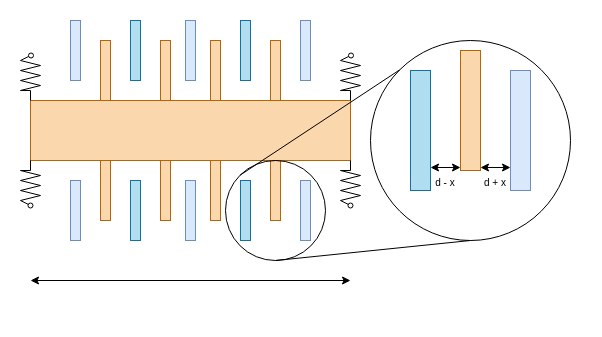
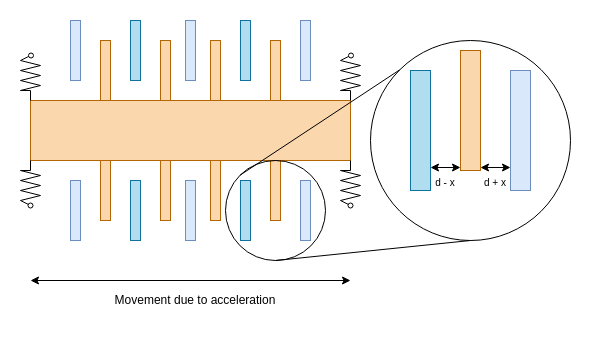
  <mxCell id="0" />
  <mxCell id="1" parent="0" />
  <mxCell id="2" value="" style="ellipse;whiteSpace=wrap;html=1;aspect=fixed;" vertex="1" parent="1"><mxGeometry x="370" y="40" width="200" height="200" as="geometry" /></mxCell>
  <mxCell id="3" value="" style="rounded=0;whiteSpace=wrap;html=1;fillColor=#fad7ac;strokeColor=#b46504;" vertex="1" parent="1"><mxGeometry x="30" y="100" width="320" height="60" as="geometry" /></mxCell>
  <mxCell id="4" value="" style="rounded=0;whiteSpace=wrap;html=1;fillColor=#dae8fc;strokeColor=#6c8ebf;" vertex="1" parent="1"><mxGeometry x="70" y="20" width="10" height="60" as="geometry" /></mxCell>
  <mxCell id="5" value="" style="rounded=0;whiteSpace=wrap;html=1;fillColor=#fad7ac;strokeColor=#b46504;" vertex="1" parent="1"><mxGeometry x="100" y="40" width="10" height="60" as="geometry" /></mxCell>
  <mxCell id="6" value="" style="rounded=0;whiteSpace=wrap;html=1;fillColor=#b1ddf0;strokeColor=#10739e;" vertex="1" parent="1"><mxGeometry x="130" y="20" width="10" height="60" as="geometry" /></mxCell>
  <mxCell id="7" value="" style="rounded=0;whiteSpace=wrap;html=1;fillColor=#fad7ac;strokeColor=#b46504;" vertex="1" parent="1"><mxGeometry x="160" y="40" width="10" height="60" as="geometry" /></mxCell>
  <mxCell id="8" value="" style="rounded=0;whiteSpace=wrap;html=1;fillColor=#dae8fc;strokeColor=#6c8ebf;" vertex="1" parent="1"><mxGeometry x="185" y="20" width="10" height="60" as="geometry" /></mxCell>
  <mxCell id="9" value="" style="rounded=0;whiteSpace=wrap;html=1;fillColor=#fad7ac;strokeColor=#b46504;" vertex="1" parent="1"><mxGeometry x="210" y="40" width="10" height="60" as="geometry" /></mxCell>
  <mxCell id="10" value="" style="rounded=0;whiteSpace=wrap;html=1;fillColor=#b1ddf0;strokeColor=#10739e;" vertex="1" parent="1"><mxGeometry x="240" y="20" width="10" height="60" as="geometry" /></mxCell>
  <mxCell id="11" value="" style="rounded=0;whiteSpace=wrap;html=1;fillColor=#fad7ac;strokeColor=#b46504;" vertex="1" parent="1"><mxGeometry x="270" y="40" width="10" height="60" as="geometry" /></mxCell>
  <mxCell id="12" value="" style="rounded=0;whiteSpace=wrap;html=1;fillColor=#dae8fc;strokeColor=#6c8ebf;" vertex="1" parent="1"><mxGeometry x="300" y="20" width="10" height="60" as="geometry" /></mxCell>
  <mxCell id="13" value="" style="rounded=0;whiteSpace=wrap;html=1;fillColor=#dae8fc;strokeColor=#6c8ebf;" vertex="1" parent="1"><mxGeometry x="70" y="180" width="10" height="60" as="geometry" /></mxCell>
  <mxCell id="14" value="" style="rounded=0;whiteSpace=wrap;html=1;fillColor=#fad7ac;strokeColor=#b46504;" vertex="1" parent="1"><mxGeometry x="100" y="160" width="10" height="60" as="geometry" /></mxCell>
  <mxCell id="15" value="" style="rounded=0;whiteSpace=wrap;html=1;fillColor=#b1ddf0;strokeColor=#10739e;" vertex="1" parent="1"><mxGeometry x="130" y="180" width="10" height="60" as="geometry" /></mxCell>
  <mxCell id="16" value="" style="rounded=0;whiteSpace=wrap;html=1;fillColor=#fad7ac;strokeColor=#b46504;" vertex="1" parent="1"><mxGeometry x="160" y="160" width="10" height="60" as="geometry" /></mxCell>
  <mxCell id="17" value="" style="rounded=0;whiteSpace=wrap;html=1;fillColor=#dae8fc;strokeColor=#6c8ebf;" vertex="1" parent="1"><mxGeometry x="185" y="180" width="10" height="60" as="geometry" /></mxCell>
  <mxCell id="18" value="" style="rounded=0;whiteSpace=wrap;html=1;fillColor=#fad7ac;strokeColor=#b46504;" vertex="1" parent="1"><mxGeometry x="210" y="160" width="10" height="60" as="geometry" /></mxCell>
  <mxCell id="19" value="" style="rounded=0;whiteSpace=wrap;html=1;fillColor=#b1ddf0;strokeColor=#10739e;" vertex="1" parent="1"><mxGeometry x="240" y="180" width="10" height="60" as="geometry" /></mxCell>
  <mxCell id="20" value="" style="rounded=0;whiteSpace=wrap;html=1;fillColor=#fad7ac;strokeColor=#b46504;" vertex="1" parent="1"><mxGeometry x="270" y="160" width="10" height="60" as="geometry" /></mxCell>
  <mxCell id="21" value="" style="rounded=0;whiteSpace=wrap;html=1;fillColor=#dae8fc;strokeColor=#6c8ebf;" vertex="1" parent="1"><mxGeometry x="300" y="180" width="10" height="60" as="geometry" /></mxCell>
  <mxCell id="22" value="" style="endArrow=classic;startArrow=classic;html=1;rounded=0;" edge="1" parent="1"><mxGeometry width="50" height="50" relative="1" as="geometry"><mxPoint x="30" y="280" as="sourcePoint" /><mxPoint x="350" y="280" as="targetPoint" /></mxGeometry></mxCell>
+ <mxCell id="23" value="Movement due to acceleration" style="text;html=1;align=center;verticalAlign=middle;whiteSpace=wrap;rounded=0;" vertex="1" parent="1"><mxGeometry x="95" y="285" width="200" height="30" as="geometry" /></mxCell>
  <mxCell id="24" value="" style="rounded=0;whiteSpace=wrap;html=1;rotation=90;fillColor=#b1ddf0;strokeColor=#10739e;" vertex="1" parent="1"><mxGeometry x="360" y="120" width="120" height="20" as="geometry" /></mxCell>
  <mxCell id="25" value="" style="rounded=0;whiteSpace=wrap;html=1;rotation=90;fillColor=#fad7ac;strokeColor=#b46504;" vertex="1" parent="1"><mxGeometry x="410" y="100" width="120" height="20" as="geometry" /></mxCell>
  <mxCell id="26" value="" style="rounded=0;whiteSpace=wrap;html=1;rotation=90;fillColor=#dae8fc;strokeColor=#6c8ebf;" vertex="1" parent="1"><mxGeometry x="460" y="120" width="120" height="20" as="geometry" /></mxCell>
  <mxCell id="27" value="" style="endArrow=classic;startArrow=classic;html=1;rounded=0;" edge="1" parent="1"><mxGeometry width="50" height="50" relative="1" as="geometry"><mxPoint x="430" y="167" as="sourcePoint" /><mxPoint x="460" y="167" as="targetPoint" /></mxGeometry></mxCell>
  <mxCell id="28" value="" style="endArrow=classic;startArrow=classic;html=1;rounded=0;entryX=0.75;entryY=1;entryDx=0;entryDy=0;" edge="1" parent="1"><mxGeometry width="50" height="50" relative="1" as="geometry"><mxPoint x="480" y="167" as="sourcePoint" /><mxPoint x="510" y="167" as="targetPoint" /></mxGeometry></mxCell>
  <mxCell id="29" value="" style="endArrow=none;html=1;rounded=0;entryX=0;entryY=0;entryDx=0;entryDy=0;exitX=0;exitY=0;exitDx=0;exitDy=0;" edge="1" parent="1" source="55" target="2"><mxGeometry width="50" height="50" relative="1" as="geometry"><mxPoint x="330" y="290" as="sourcePoint" /><mxPoint x="380" y="240" as="targetPoint" /></mxGeometry></mxCell>
  <mxCell id="30" value="" style="endArrow=none;html=1;rounded=0;entryX=0.5;entryY=1;entryDx=0;entryDy=0;exitX=0.5;exitY=1;exitDx=0;exitDy=0;" edge="1" parent="1" source="55" target="2"><mxGeometry width="50" height="50" relative="1" as="geometry"><mxPoint x="250" y="185" as="sourcePoint" /><mxPoint x="409" y="79" as="targetPoint" /></mxGeometry></mxCell>
  <mxCell id="31" value="" style="endArrow=none;html=1;rounded=0;" edge="1" parent="1"><mxGeometry width="50" height="50" relative="1" as="geometry"><mxPoint x="20" y="200" as="sourcePoint" /><mxPoint x="40" y="195" as="targetPoint" /></mxGeometry></mxCell>
  <mxCell id="32" value="" style="endArrow=none;html=1;rounded=0;" edge="1" parent="1"><mxGeometry width="50" height="50" relative="1" as="geometry"><mxPoint x="20" y="190" as="sourcePoint" /><mxPoint x="40" y="195" as="targetPoint" /></mxGeometry></mxCell>
  <mxCell id="33" value="" style="endArrow=none;html=1;rounded=0;" edge="1" parent="1"><mxGeometry width="50" height="50" relative="1" as="geometry"><mxPoint x="20" y="190" as="sourcePoint" /><mxPoint x="40" y="185" as="targetPoint" /></mxGeometry></mxCell>
  <mxCell id="34" value="" style="endArrow=none;html=1;rounded=0;" edge="1" parent="1"><mxGeometry width="50" height="50" relative="1" as="geometry"><mxPoint x="20" y="180" as="sourcePoint" /><mxPoint x="40" y="185" as="targetPoint" /></mxGeometry></mxCell>
  <mxCell id="35" value="" style="endArrow=none;html=1;rounded=0;" edge="1" parent="1"><mxGeometry width="50" height="50" relative="1" as="geometry"><mxPoint x="20" y="180" as="sourcePoint" /><mxPoint x="40" y="175" as="targetPoint" /></mxGeometry></mxCell>
  <mxCell id="36" value="" style="endArrow=none;html=1;rounded=0;" edge="1" parent="1"><mxGeometry width="50" height="50" relative="1" as="geometry"><mxPoint x="20" y="170" as="sourcePoint" /><mxPoint x="40" y="175" as="targetPoint" /></mxGeometry></mxCell>
  <mxCell id="37" value="" style="endArrow=none;html=1;rounded=0;" edge="1" parent="1"><mxGeometry width="50" height="50" relative="1" as="geometry"><mxPoint x="20" y="170" as="sourcePoint" /><mxPoint x="30" y="160" as="targetPoint" /><Array as="points"><mxPoint x="30" y="170" /></Array></mxGeometry></mxCell>
  <mxCell id="38" value="" style="endArrow=none;html=1;rounded=0;" edge="1" parent="1"><mxGeometry width="50" height="50" relative="1" as="geometry"><mxPoint x="30" y="205" as="sourcePoint" /><mxPoint x="20" y="200" as="targetPoint" /><Array as="points" /></mxGeometry></mxCell>
  <mxCell id="39" value="" style="ellipse;whiteSpace=wrap;html=1;aspect=fixed;" vertex="1" parent="1"><mxGeometry x="27.5" y="202.5" width="5" height="5" as="geometry" /></mxCell>
  <mxCell id="40" value="" style="endArrow=none;html=1;rounded=0;" edge="1" parent="1"><mxGeometry width="50" height="50" relative="1" as="geometry"><mxPoint x="340" y="200" as="sourcePoint" /><mxPoint x="360" y="195" as="targetPoint" /></mxGeometry></mxCell>
  <mxCell id="41" value="" style="endArrow=none;html=1;rounded=0;" edge="1" parent="1"><mxGeometry width="50" height="50" relative="1" as="geometry"><mxPoint x="340" y="190" as="sourcePoint" /><mxPoint x="360" y="195" as="targetPoint" /></mxGeometry></mxCell>
  <mxCell id="42" value="" style="endArrow=none;html=1;rounded=0;" edge="1" parent="1"><mxGeometry width="50" height="50" relative="1" as="geometry"><mxPoint x="340" y="190" as="sourcePoint" /><mxPoint x="360" y="185" as="targetPoint" /></mxGeometry></mxCell>
  <mxCell id="43" value="" style="endArrow=none;html=1;rounded=0;" edge="1" parent="1"><mxGeometry width="50" height="50" relative="1" as="geometry"><mxPoint x="340" y="180" as="sourcePoint" /><mxPoint x="360" y="185" as="targetPoint" /></mxGeometry></mxCell>
  <mxCell id="44" value="" style="endArrow=none;html=1;rounded=0;" edge="1" parent="1"><mxGeometry width="50" height="50" relative="1" as="geometry"><mxPoint x="340" y="180" as="sourcePoint" /><mxPoint x="360" y="175" as="targetPoint" /></mxGeometry></mxCell>
  <mxCell id="45" value="" style="endArrow=none;html=1;rounded=0;" edge="1" parent="1"><mxGeometry width="50" height="50" relative="1" as="geometry"><mxPoint x="340" y="170" as="sourcePoint" /><mxPoint x="360" y="175" as="targetPoint" /></mxGeometry></mxCell>
  <mxCell id="46" value="" style="endArrow=none;html=1;rounded=0;" edge="1" parent="1"><mxGeometry width="50" height="50" relative="1" as="geometry"><mxPoint x="340" y="170" as="sourcePoint" /><mxPoint x="350" y="160" as="targetPoint" /><Array as="points"><mxPoint x="350" y="170" /></Array></mxGeometry></mxCell>
  <mxCell id="47" value="" style="endArrow=none;html=1;rounded=0;" edge="1" parent="1"><mxGeometry width="50" height="50" relative="1" as="geometry"><mxPoint x="350" y="205" as="sourcePoint" /><mxPoint x="340" y="200" as="targetPoint" /><Array as="points" /></mxGeometry></mxCell>
  <mxCell id="48" value="" style="ellipse;whiteSpace=wrap;html=1;aspect=fixed;" vertex="1" parent="1"><mxGeometry x="347.5" y="202.5" width="5" height="5" as="geometry" /></mxCell>
  <mxCell id="49" value="" style="endArrow=none;html=1;rounded=0;" edge="1" parent="1"><mxGeometry width="50" height="50" relative="1" as="geometry"><mxPoint x="20" y="90" as="sourcePoint" /><mxPoint x="40" y="85" as="targetPoint" /></mxGeometry></mxCell>
  <mxCell id="50" value="" style="endArrow=none;html=1;rounded=0;" edge="1" parent="1"><mxGeometry width="50" height="50" relative="1" as="geometry"><mxPoint x="20" y="80" as="sourcePoint" /><mxPoint x="40" y="85" as="targetPoint" /></mxGeometry></mxCell>
  <mxCell id="51" value="" style="endArrow=none;html=1;rounded=0;" edge="1" parent="1"><mxGeometry width="50" height="50" relative="1" as="geometry"><mxPoint x="20" y="80" as="sourcePoint" /><mxPoint x="40" y="75" as="targetPoint" /></mxGeometry></mxCell>
  <mxCell id="52" value="" style="endArrow=none;html=1;rounded=0;" edge="1" parent="1"><mxGeometry width="50" height="50" relative="1" as="geometry"><mxPoint x="20" y="70" as="sourcePoint" /><mxPoint x="40" y="75" as="targetPoint" /></mxGeometry></mxCell>
  <mxCell id="53" value="" style="endArrow=none;html=1;rounded=0;" edge="1" parent="1"><mxGeometry width="50" height="50" relative="1" as="geometry"><mxPoint x="20" y="70" as="sourcePoint" /><mxPoint x="40" y="65" as="targetPoint" /></mxGeometry></mxCell>
  <mxCell id="54" value="" style="endArrow=none;html=1;rounded=0;" edge="1" parent="1"><mxGeometry width="50" height="50" relative="1" as="geometry"><mxPoint x="20" y="60" as="sourcePoint" /><mxPoint x="40" y="65" as="targetPoint" /></mxGeometry></mxCell>
  <mxCell id="55" value="" style="ellipse;whiteSpace=wrap;html=1;aspect=fixed;fillColor=none;" vertex="1" parent="1"><mxGeometry x="225" y="160" width="100" height="100" as="geometry" /></mxCell>
  <mxCell id="56" value="" style="endArrow=none;html=1;rounded=0;" edge="1" parent="1"><mxGeometry width="50" height="50" relative="1" as="geometry"><mxPoint x="30" y="100" as="sourcePoint" /><mxPoint x="20" y="90" as="targetPoint" /><Array as="points"><mxPoint x="30" y="90" /></Array></mxGeometry></mxCell>
  <mxCell id="57" value="" style="endArrow=none;html=1;rounded=0;" edge="1" parent="1"><mxGeometry width="50" height="50" relative="1" as="geometry"><mxPoint x="30" y="55" as="sourcePoint" /><mxPoint x="20" y="60" as="targetPoint" /><Array as="points" /></mxGeometry></mxCell>
  <mxCell id="58" value="" style="ellipse;whiteSpace=wrap;html=1;aspect=fixed;" vertex="1" parent="1"><mxGeometry x="28" y="52.5" width="5" height="5" as="geometry" /></mxCell>
  <mxCell id="59" value="" style="endArrow=none;html=1;rounded=0;" edge="1" parent="1"><mxGeometry width="50" height="50" relative="1" as="geometry"><mxPoint x="340" y="90" as="sourcePoint" /><mxPoint x="360" y="85" as="targetPoint" /></mxGeometry></mxCell>
  <mxCell id="60" value="" style="endArrow=none;html=1;rounded=0;" edge="1" parent="1"><mxGeometry width="50" height="50" relative="1" as="geometry"><mxPoint x="340" y="80" as="sourcePoint" /><mxPoint x="360" y="85" as="targetPoint" /></mxGeometry></mxCell>
  <mxCell id="61" value="" style="endArrow=none;html=1;rounded=0;" edge="1" parent="1"><mxGeometry width="50" height="50" relative="1" as="geometry"><mxPoint x="340" y="80" as="sourcePoint" /><mxPoint x="360" y="75" as="targetPoint" /></mxGeometry></mxCell>
  <mxCell id="62" value="" style="endArrow=none;html=1;rounded=0;" edge="1" parent="1"><mxGeometry width="50" height="50" relative="1" as="geometry"><mxPoint x="340" y="70" as="sourcePoint" /><mxPoint x="360" y="75" as="targetPoint" /></mxGeometry></mxCell>
  <mxCell id="63" value="" style="endArrow=none;html=1;rounded=0;" edge="1" parent="1"><mxGeometry width="50" height="50" relative="1" as="geometry"><mxPoint x="340" y="70" as="sourcePoint" /><mxPoint x="360" y="65" as="targetPoint" /></mxGeometry></mxCell>
  <mxCell id="64" value="" style="endArrow=none;html=1;rounded=0;" edge="1" parent="1"><mxGeometry width="50" height="50" relative="1" as="geometry"><mxPoint x="340" y="60" as="sourcePoint" /><mxPoint x="360" y="65" as="targetPoint" /></mxGeometry></mxCell>
  <mxCell id="65" value="" style="endArrow=none;html=1;rounded=0;" edge="1" parent="1"><mxGeometry width="50" height="50" relative="1" as="geometry"><mxPoint x="350" y="100" as="sourcePoint" /><mxPoint x="340" y="90" as="targetPoint" /><Array as="points"><mxPoint x="350" y="90" /></Array></mxGeometry></mxCell>
  <mxCell id="66" value="" style="endArrow=none;html=1;rounded=0;" edge="1" parent="1"><mxGeometry width="50" height="50" relative="1" as="geometry"><mxPoint x="350" y="55" as="sourcePoint" /><mxPoint x="340" y="60" as="targetPoint" /><Array as="points" /></mxGeometry></mxCell>
  <mxCell id="67" value="" style="ellipse;whiteSpace=wrap;html=1;aspect=fixed;" vertex="1" parent="1"><mxGeometry x="348" y="52.5" width="5" height="5" as="geometry" /></mxCell>
  <mxCell id="68" value="&lt;font style=&quot;font-size: 10px;&quot;&gt;d - x&lt;/font&gt;" style="text;html=1;align=center;verticalAlign=middle;whiteSpace=wrap;rounded=0;" vertex="1" parent="1"><mxGeometry x="420" y="167" width="50" height="30" as="geometry" /></mxCell>
  <mxCell id="69" value="&lt;font style=&quot;font-size: 10px;&quot;&gt;d + x&lt;/font&gt;" style="text;html=1;align=center;verticalAlign=middle;whiteSpace=wrap;rounded=0;" vertex="1" parent="1"><mxGeometry x="470" y="167" width="50" height="30" as="geometry" /></mxCell>
